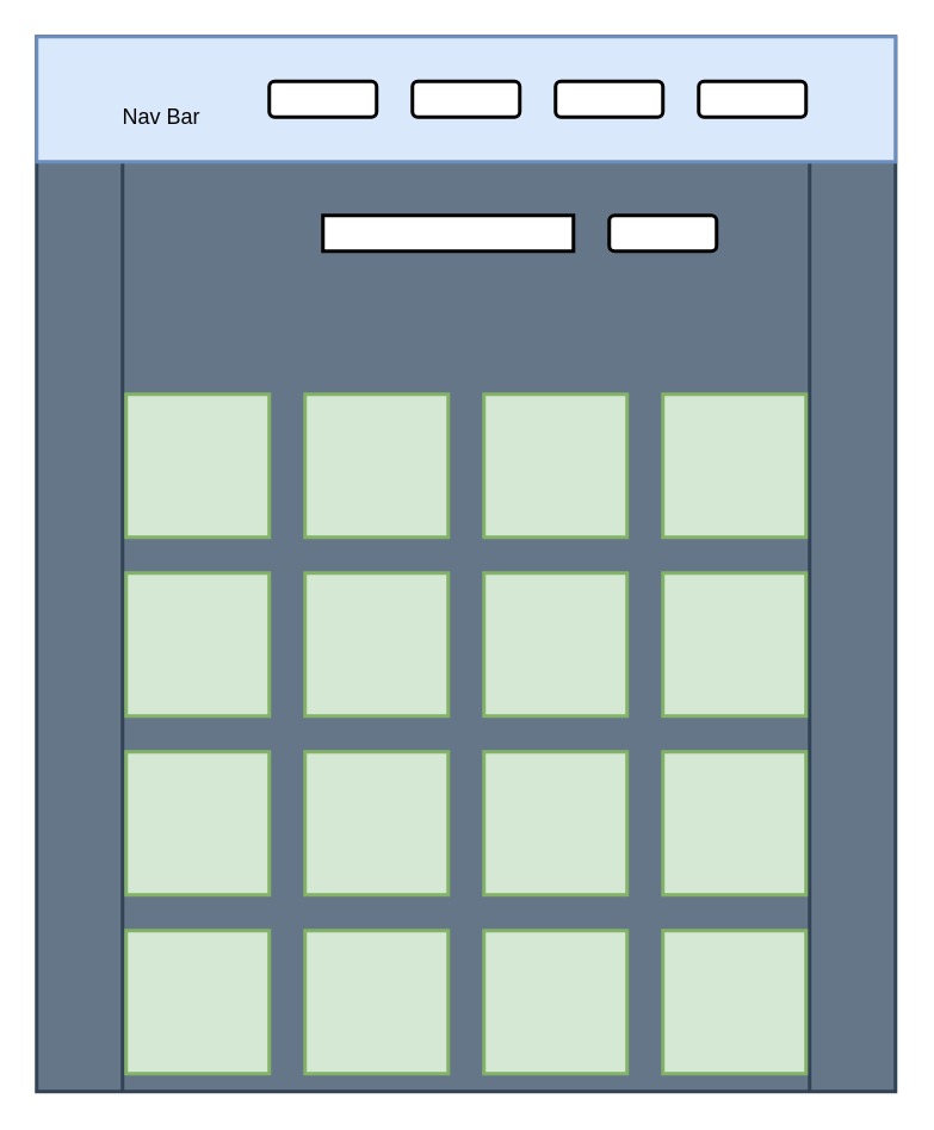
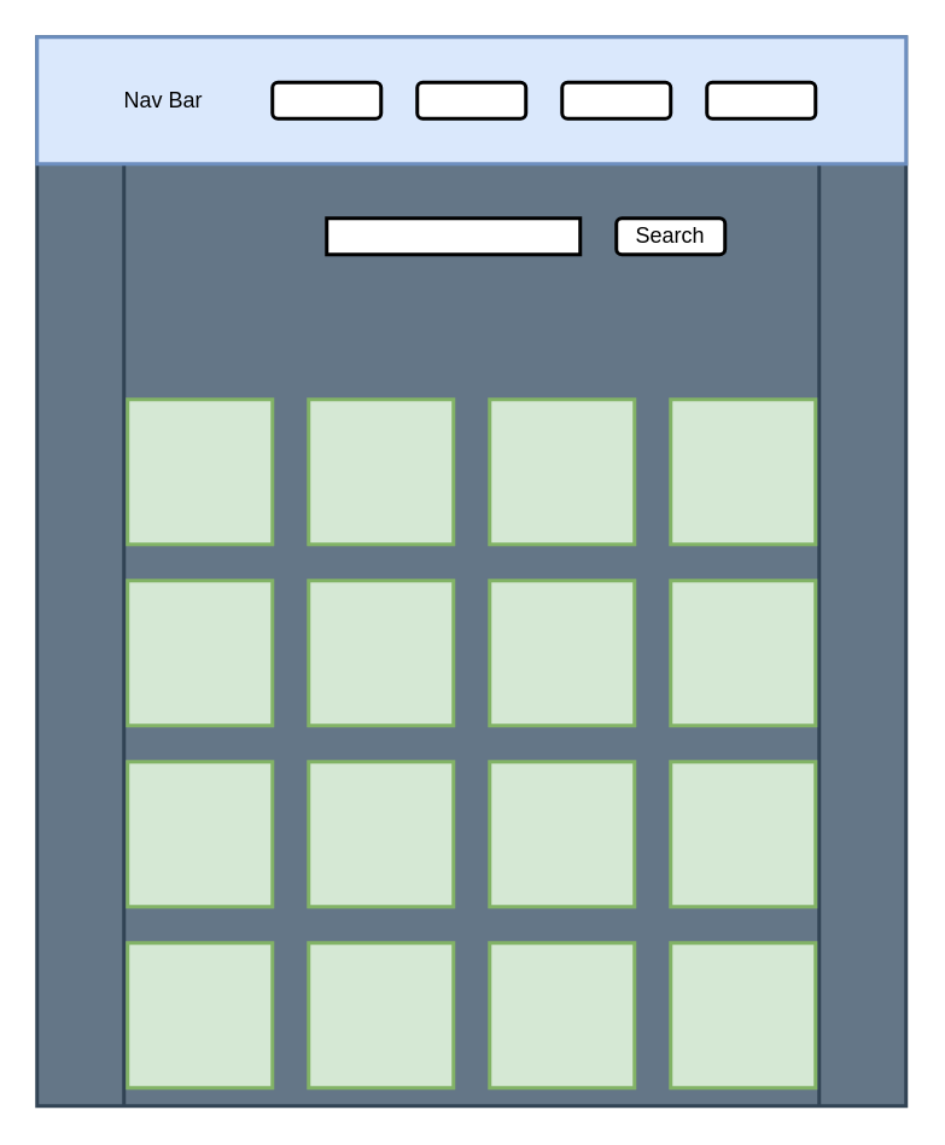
  <mxCell id="0" />
  <mxCell id="1" parent="0" />
  <mxCell id="2" value="" style="shape=process;whiteSpace=wrap;html=1;backgroundOutline=1;strokeWidth=2;fillColor=#647687;strokeColor=#314354;fontColor=#ffffff;" vertex="1" parent="1"><mxGeometry x="20" y="20" width="480" height="590" as="geometry" /></mxCell>
  <mxCell id="3" value="" style="rounded=1;whiteSpace=wrap;html=1;strokeWidth=2;" parent="1" vertex="1"><mxGeometry x="340" y="120" width="60" height="20" as="geometry" /></mxCell>
+ <mxCell id="4" value="Search" style="text;html=1;strokeColor=none;fillColor=none;align=center;verticalAlign=middle;whiteSpace=wrap;rounded=0;" parent="1" vertex="1"><mxGeometry x="340" y="120" width="60" height="20" as="geometry" /></mxCell>
  <mxCell id="5" value="" style="whiteSpace=wrap;html=1;aspect=fixed;strokeWidth=2;fillColor=#d5e8d4;strokeColor=#82b366;" parent="1" vertex="1"><mxGeometry x="70" y="220" width="80" height="80" as="geometry" /></mxCell>
  <mxCell id="6" value="" style="rounded=0;whiteSpace=wrap;html=1;strokeWidth=2;fillColor=#dae8fc;strokeColor=#6c8ebf;" parent="1" vertex="1"><mxGeometry x="20" y="20" width="480" height="70" as="geometry" /></mxCell>
  <mxCell id="7" value="" style="whiteSpace=wrap;html=1;aspect=fixed;strokeWidth=2;fillColor=#d5e8d4;strokeColor=#82b366;" parent="1" vertex="1"><mxGeometry x="170" y="220" width="80" height="80" as="geometry" /></mxCell>
  <mxCell id="8" value="" style="whiteSpace=wrap;html=1;aspect=fixed;strokeWidth=2;fillColor=#d5e8d4;strokeColor=#82b366;" parent="1" vertex="1"><mxGeometry x="270" y="220" width="80" height="80" as="geometry" /></mxCell>
  <mxCell id="9" value="" style="whiteSpace=wrap;html=1;aspect=fixed;strokeWidth=2;fillColor=#d5e8d4;strokeColor=#82b366;" parent="1" vertex="1"><mxGeometry x="370" y="220" width="80" height="80" as="geometry" /></mxCell>
  <mxCell id="10" value="" style="whiteSpace=wrap;html=1;aspect=fixed;strokeWidth=2;fillColor=#d5e8d4;strokeColor=#82b366;" parent="1" vertex="1"><mxGeometry x="70" y="320" width="80" height="80" as="geometry" /></mxCell>
  <mxCell id="11" value="" style="whiteSpace=wrap;html=1;aspect=fixed;strokeWidth=2;fillColor=#d5e8d4;strokeColor=#82b366;" parent="1" vertex="1"><mxGeometry x="170" y="320" width="80" height="80" as="geometry" /></mxCell>
  <mxCell id="12" value="" style="whiteSpace=wrap;html=1;aspect=fixed;strokeWidth=2;fillColor=#d5e8d4;strokeColor=#82b366;" parent="1" vertex="1"><mxGeometry x="270" y="320" width="80" height="80" as="geometry" /></mxCell>
  <mxCell id="13" value="" style="whiteSpace=wrap;html=1;aspect=fixed;strokeWidth=2;fillColor=#d5e8d4;strokeColor=#82b366;" parent="1" vertex="1"><mxGeometry x="370" y="320" width="80" height="80" as="geometry" /></mxCell>
  <mxCell id="14" value="" style="whiteSpace=wrap;html=1;aspect=fixed;strokeWidth=2;fillColor=#d5e8d4;strokeColor=#82b366;" parent="1" vertex="1"><mxGeometry x="70" y="420" width="80" height="80" as="geometry" /></mxCell>
  <mxCell id="15" value="" style="whiteSpace=wrap;html=1;aspect=fixed;strokeWidth=2;fillColor=#d5e8d4;strokeColor=#82b366;" parent="1" vertex="1"><mxGeometry x="170" y="420" width="80" height="80" as="geometry" /></mxCell>
  <mxCell id="16" value="" style="whiteSpace=wrap;html=1;aspect=fixed;strokeWidth=2;fillColor=#d5e8d4;strokeColor=#82b366;" parent="1" vertex="1"><mxGeometry x="270" y="420" width="80" height="80" as="geometry" /></mxCell>
  <mxCell id="17" value="" style="whiteSpace=wrap;html=1;aspect=fixed;strokeWidth=2;fillColor=#d5e8d4;strokeColor=#82b366;" parent="1" vertex="1"><mxGeometry x="370" y="420" width="80" height="80" as="geometry" /></mxCell>
  <mxCell id="18" value="" style="whiteSpace=wrap;html=1;aspect=fixed;strokeWidth=2;fillColor=#d5e8d4;strokeColor=#82b366;" parent="1" vertex="1"><mxGeometry x="70" y="520" width="80" height="80" as="geometry" /></mxCell>
  <mxCell id="19" value="" style="whiteSpace=wrap;html=1;aspect=fixed;strokeWidth=2;fillColor=#d5e8d4;strokeColor=#82b366;" parent="1" vertex="1"><mxGeometry x="170" y="520" width="80" height="80" as="geometry" /></mxCell>
  <mxCell id="20" value="" style="whiteSpace=wrap;html=1;aspect=fixed;strokeWidth=2;fillColor=#d5e8d4;strokeColor=#82b366;" parent="1" vertex="1"><mxGeometry x="270" y="520" width="80" height="80" as="geometry" /></mxCell>
  <mxCell id="21" value="" style="whiteSpace=wrap;html=1;aspect=fixed;strokeWidth=2;fillColor=#d5e8d4;strokeColor=#82b366;" parent="1" vertex="1"><mxGeometry x="370" y="520" width="80" height="80" as="geometry" /></mxCell>
  <mxCell id="22" value="" style="rounded=1;whiteSpace=wrap;html=1;strokeWidth=2;" parent="1" vertex="1"><mxGeometry x="390" y="45" width="60" height="20" as="geometry" /></mxCell>
  <mxCell id="23" value="" style="rounded=1;whiteSpace=wrap;html=1;strokeWidth=2;" parent="1" vertex="1"><mxGeometry x="150" y="45" width="60" height="20" as="geometry" /></mxCell>
  <mxCell id="24" value="" style="rounded=1;whiteSpace=wrap;html=1;strokeWidth=2;" parent="1" vertex="1"><mxGeometry x="230" y="45" width="60" height="20" as="geometry" /></mxCell>
  <mxCell id="25" value="" style="rounded=1;whiteSpace=wrap;html=1;strokeWidth=2;" parent="1" vertex="1"><mxGeometry x="310" y="45" width="60" height="20" as="geometry" /></mxCell>
  <mxCell id="26" value="" style="rounded=0;whiteSpace=wrap;html=1;strokeWidth=2;" parent="1" vertex="1"><mxGeometry x="180" y="120" width="140" height="20" as="geometry" /></mxCell>
- <mxCell id="27" value="Nav Bar" style="text;html=1;strokeColor=none;fillColor=none;align=center;verticalAlign=middle;whiteSpace=wrap;rounded=0;" parent="1" vertex="1"><mxGeometry x="60" y="55" width="60" height="20" as="geometry" /></mxCell>
+ <mxCell id="27" value="Nav Bar" style="text;html=1;strokeColor=none;fillColor=none;align=center;verticalAlign=middle;whiteSpace=wrap;rounded=0;" parent="1" vertex="1"><mxGeometry x="60" y="45" width="60" height="20" as="geometry" /></mxCell>
